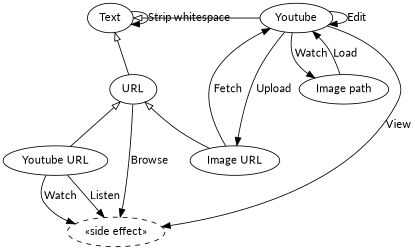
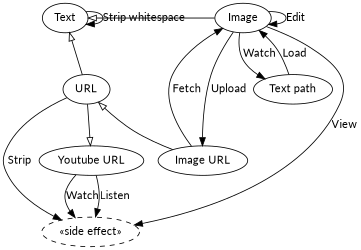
  digraph {
    fontname=Lato
    node [fontname=Lato]
    edge [fontname=Lato]
    n1 [label=Text]
-   n2 [label=Youtube]
-   n3 [label="Image path"]
+   n2 [label=Image]
+   n3 [label="Text path"]
    n4 [label=URL]
    n5 [label="Image URL"]
    n6 [label="Youtube URL"]
    n7 [label="«side effect»" style=dashed]
    subgraph sub_1 {
      rank=same
      n1
      n2
    }
    subgraph sub_2 {
      rank=same
      n3
      n4
    }
    subgraph sub_3 {
      rank=same
      n5
      n6
    }
    subgraph sub_4 {
      n1
      n3
      n4
      n5
      n6
    }
    n1 -> n1 [label="Strip whitespace"]
    n1 -> n2 [arrowtail=onormal dir=back]
    n1 -> n4 [arrowtail=onormal dir=back]
    n2 -> n2 [label=Edit]
    n2 -> n3 [label=Watch]
    n2 -> n5 [label=Upload]
    n2 -> n7 [label=View]
    n3 -> n2 [label=Load]
    n4 -> n5 [arrowtail=onormal dir=back]
-   n4 -> n6 [arrowtail=onormal dir=back]
-   n4 -> n7 [label=Browse]
+   n6 -> n4 [arrowtail=onormal dir=back]
+   n4 -> n7 [label=Strip]
    n5 -> n2 [label=Fetch]
    n6 -> n7 [label=Watch]
    n6 -> n7 [label=Listen]
  }
